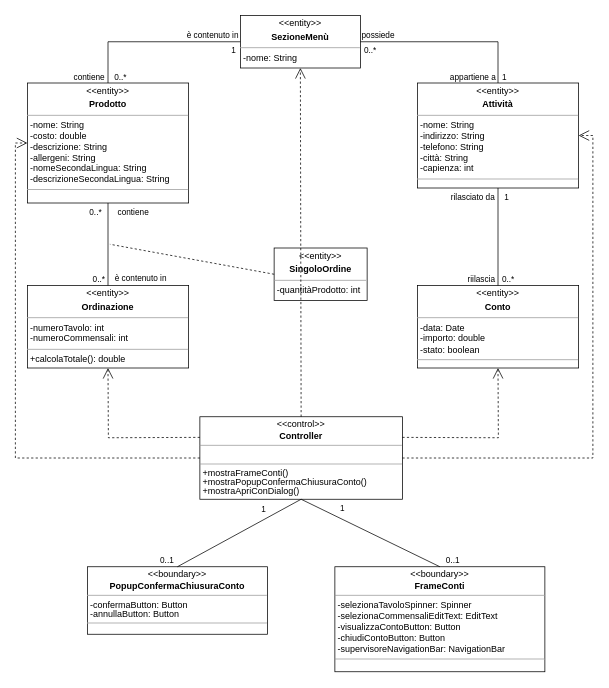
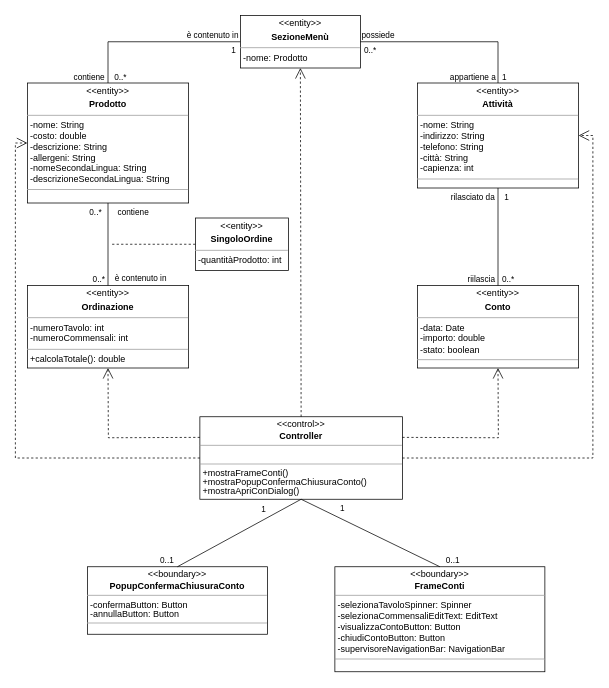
  <mxCell id="0" />
  <mxCell id="1" parent="0" />
  <mxCell id="2" value="&lt;p style=&quot;margin: 4px 0px 0px; text-align: center; line-height: 100%;&quot;&gt;&amp;lt;&amp;lt;boundary&amp;gt;&amp;gt;&lt;/p&gt;&lt;p style=&quot;margin: 4px 0px 0px; text-align: center; line-height: 100%;&quot;&gt;&lt;b&gt;FrameConti&lt;/b&gt;&lt;/p&gt;&lt;hr size=&quot;1&quot;&gt;&lt;p style=&quot;border-color: var(--border-color); margin: 0px 0px 0px 4px;&quot;&gt;&lt;span style=&quot;background-color: initial;&quot;&gt;-selezionaTavoloSpinner: Spinner&lt;/span&gt;&lt;/p&gt;&lt;p style=&quot;border-color: var(--border-color); margin: 0px 0px 0px 4px;&quot;&gt;-selezionaCommensaliEditText: EditText&lt;/p&gt;&lt;p style=&quot;border-color: var(--border-color); margin: 0px 0px 0px 4px;&quot;&gt;-visualizzaContoButton: Button&lt;/p&gt;&lt;p style=&quot;border-color: var(--border-color); margin: 0px 0px 0px 4px;&quot;&gt;-chiudiContoButton: Button&lt;/p&gt;&lt;p style=&quot;margin:0px;margin-left:4px;&quot;&gt;-supervisoreNavigationBar: NavigationBar&lt;/p&gt;&lt;hr size=&quot;1&quot;&gt;&lt;p style=&quot;margin:0px;margin-left:4px;&quot;&gt;&lt;br&gt;&lt;/p&gt;" style="verticalAlign=top;align=left;overflow=fill;fontSize=12;fontFamily=Helvetica;html=1;spacing=2;" parent="1" vertex="1"><mxGeometry x="446" y="755" width="280" height="140" as="geometry" /></mxCell>
  <mxCell id="3" value="&lt;p style=&quot;margin: 4px 0px 0px; text-align: center; line-height: 100%;&quot;&gt;&amp;lt;&amp;lt;boundary&amp;gt;&amp;gt;&lt;/p&gt;&lt;p style=&quot;margin: 4px 0px 0px; text-align: center; line-height: 100%;&quot;&gt;&lt;b&gt;PopupConfermaChiusuraConto&lt;/b&gt;&lt;/p&gt;&lt;hr style=&quot;line-height: 100%;&quot; size=&quot;1&quot;&gt;&lt;p style=&quot;margin: 0px 0px 0px 4px; line-height: 100%;&quot;&gt;&lt;span style=&quot;background-color: initial;&quot;&gt;-confermaButton: Button&lt;/span&gt;&lt;br&gt;&lt;/p&gt;&lt;p style=&quot;margin: 0px 0px 0px 4px; line-height: 100%;&quot;&gt;-annullaButton: Button&lt;/p&gt;&lt;hr style=&quot;line-height: 100%;&quot; size=&quot;1&quot;&gt;&lt;p style=&quot;margin: 0px 0px 0px 4px; line-height: 100%;&quot;&gt;&lt;br&gt;&lt;/p&gt;" style="verticalAlign=top;align=left;overflow=fill;fontSize=12;fontFamily=Helvetica;html=1;" parent="1" vertex="1"><mxGeometry x="116" y="755" width="240" height="90" as="geometry" /></mxCell>
  <mxCell id="4" value="&lt;p style=&quot;margin: 4px 0px 0px; text-align: center; line-height: 100%;&quot;&gt;&amp;lt;&amp;lt;control&amp;gt;&amp;gt;&lt;/p&gt;&lt;p style=&quot;margin: 4px 0px 0px; text-align: center; line-height: 100%;&quot;&gt;&lt;b&gt;Controller&lt;/b&gt;&lt;/p&gt;&lt;hr size=&quot;1&quot;&gt;&lt;p style=&quot;margin: 0px 0px 0px 4px; line-height: 100%;&quot;&gt;&lt;br&gt;&lt;/p&gt;&lt;hr size=&quot;1&quot;&gt;&lt;p style=&quot;margin: 0px 0px 0px 4px; line-height: 100%;&quot;&gt;&lt;span style=&quot;background-color: initial;&quot;&gt;+mostraFrameConti()&lt;/span&gt;&lt;br&gt;&lt;/p&gt;&lt;p style=&quot;margin: 0px 0px 0px 4px; line-height: 100%;&quot;&gt;+mostraPopupConfermaChiusuraConto()&lt;/p&gt;&lt;p style=&quot;margin: 0px 0px 0px 4px; line-height: 100%;&quot;&gt;+mostraApriConDialog()&lt;/p&gt;&lt;p style=&quot;margin: 0px 0px 0px 4px; line-height: 100%;&quot;&gt;&lt;br&gt;&lt;/p&gt;" style="verticalAlign=top;align=left;overflow=fill;fontSize=12;fontFamily=Helvetica;html=1;" parent="1" vertex="1"><mxGeometry x="266" y="555" width="270" height="110" as="geometry" /></mxCell>
  <mxCell id="5" value="" style="endArrow=none;html=1;rounded=0;entryX=0.5;entryY=1;entryDx=0;entryDy=0;exitX=0.5;exitY=0;exitDx=0;exitDy=0;" parent="1" source="3" target="4" edge="1"><mxGeometry width="50" height="50" relative="1" as="geometry"><mxPoint x="306" y="735" as="sourcePoint" /><mxPoint x="356" y="685" as="targetPoint" /></mxGeometry></mxCell>
  <mxCell id="6" value="0..1" style="edgeLabel;html=1;align=center;verticalAlign=middle;resizable=0;points=[];labelBackgroundColor=none;" parent="5" vertex="1" connectable="0"><mxGeometry x="-0.683" relative="1" as="geometry"><mxPoint x="-41" y="5" as="offset" /></mxGeometry></mxCell>
  <mxCell id="7" value="1" style="edgeLabel;html=1;align=center;verticalAlign=middle;resizable=0;points=[];" parent="5" vertex="1" connectable="0"><mxGeometry x="0.442" y="2" relative="1" as="geometry"><mxPoint x="-4" y="-11" as="offset" /></mxGeometry></mxCell>
  <mxCell id="8" value="" style="endArrow=none;html=1;rounded=0;entryX=0.5;entryY=1;entryDx=0;entryDy=0;exitX=0.5;exitY=0;exitDx=0;exitDy=0;" parent="1" source="2" target="4" edge="1"><mxGeometry width="50" height="50" relative="1" as="geometry"><mxPoint x="396" y="745" as="sourcePoint" /><mxPoint x="446" y="695" as="targetPoint" /></mxGeometry></mxCell>
  <mxCell id="9" value="0..1" style="edgeLabel;html=1;align=center;verticalAlign=middle;resizable=0;points=[];labelBackgroundColor=none;" parent="8" vertex="1" connectable="0"><mxGeometry x="-0.411" y="-1" relative="1" as="geometry"><mxPoint x="71" y="19" as="offset" /></mxGeometry></mxCell>
  <mxCell id="10" value="1" style="edgeLabel;html=1;align=center;verticalAlign=middle;resizable=0;points=[];" parent="8" vertex="1" connectable="0"><mxGeometry x="0.568" relative="1" as="geometry"><mxPoint x="14" y="-8" as="offset" /></mxGeometry></mxCell>
  <mxCell id="11" value="&lt;p style=&quot;text-align: center; margin: 4px 0px 0px;&quot;&gt;&amp;lt;&amp;lt;entity&amp;gt;&amp;gt;&lt;/p&gt;&lt;p style=&quot;text-align: center; margin: 4px 0px 0px;&quot;&gt;&lt;b&gt;Ordinazione&lt;/b&gt;&lt;/p&gt;&lt;hr size=&quot;1&quot;&gt;&lt;p style=&quot;margin:0px;margin-left:4px;&quot;&gt;-numeroTavolo: int&lt;/p&gt;&lt;p style=&quot;margin:0px;margin-left:4px;&quot;&gt;-numeroCommensali: int&lt;/p&gt;&lt;hr size=&quot;1&quot;&gt;&lt;p style=&quot;margin:0px;margin-left:4px;&quot;&gt;+calcolaTotale(): double&lt;/p&gt;" style="verticalAlign=top;align=left;overflow=fill;fontSize=12;fontFamily=Helvetica;html=1;" parent="1" vertex="1"><mxGeometry x="36" y="380" width="215" height="110" as="geometry" /></mxCell>
  <mxCell id="12" value="&lt;p style=&quot;margin:0px;margin-top:4px;text-align:center;&quot;&gt;&amp;lt;&amp;lt;entity&amp;gt;&amp;gt;&lt;/p&gt;&lt;p style=&quot;margin:0px;margin-top:4px;text-align:center;&quot;&gt;&lt;b&gt;Prodotto&lt;/b&gt;&lt;/p&gt;&lt;hr size=&quot;1&quot;&gt;&lt;p style=&quot;margin:0px;margin-left:4px;&quot;&gt;-nome: String&lt;br&gt;&lt;/p&gt;&lt;p style=&quot;margin:0px;margin-left:4px;&quot;&gt;-costo: double&lt;/p&gt;&lt;p style=&quot;margin:0px;margin-left:4px;&quot;&gt;-descrizione: String&lt;/p&gt;&lt;p style=&quot;margin:0px;margin-left:4px;&quot;&gt;-allergeni: String&lt;/p&gt;&lt;p style=&quot;margin:0px;margin-left:4px;&quot;&gt;-nomeSecondaLingua: String&lt;/p&gt;&lt;p style=&quot;margin:0px;margin-left:4px;&quot;&gt;-descrizioneSecondaLingua: String&lt;/p&gt;&lt;hr size=&quot;1&quot;&gt;&lt;p style=&quot;margin:0px;margin-left:4px;&quot;&gt;&lt;br&gt;&lt;/p&gt;" style="verticalAlign=top;align=left;overflow=fill;fontSize=12;fontFamily=Helvetica;html=1;" parent="1" vertex="1"><mxGeometry x="36" y="110" width="215" height="160" as="geometry" /></mxCell>
  <mxCell id="13" value="" style="endArrow=none;html=1;edgeStyle=orthogonalEdgeStyle;rounded=0;entryX=0.5;entryY=0;entryDx=0;entryDy=0;exitX=0.5;exitY=1;exitDx=0;exitDy=0;" parent="1" source="12" target="11" edge="1"><mxGeometry relative="1" as="geometry"><mxPoint x="246" y="189.5" as="sourcePoint" /><mxPoint x="406" y="189.5" as="targetPoint" /></mxGeometry></mxCell>
  <mxCell id="14" value="0..*" style="edgeLabel;resizable=0;html=1;align=left;verticalAlign=bottom;labelBackgroundColor=none;" parent="13" connectable="0" vertex="1"><mxGeometry x="-1" relative="1" as="geometry"><mxPoint x="-27" y="20" as="offset" /></mxGeometry></mxCell>
  <mxCell id="15" value="0..*" style="edgeLabel;resizable=0;html=1;align=right;verticalAlign=bottom;labelBackgroundColor=none;" parent="13" connectable="0" vertex="1"><mxGeometry x="1" relative="1" as="geometry"><mxPoint x="-4" as="offset" /></mxGeometry></mxCell>
  <mxCell id="16" value="contiene" style="edgeLabel;html=1;align=center;verticalAlign=middle;resizable=0;points=[];" parent="13" vertex="1" connectable="0"><mxGeometry x="-0.268" relative="1" as="geometry"><mxPoint x="33" y="-29" as="offset" /></mxGeometry></mxCell>
  <mxCell id="17" value="è contenuto in" style="edgeLabel;html=1;align=center;verticalAlign=middle;resizable=0;points=[];" parent="13" vertex="1" connectable="0"><mxGeometry x="0.683" y="-1" relative="1" as="geometry"><mxPoint x="44" y="7" as="offset" /></mxGeometry></mxCell>
- <mxCell id="18" value="&lt;p style=&quot;margin:0px;margin-top:4px;text-align:center;&quot;&gt;&amp;lt;&amp;lt;entity&amp;gt;&amp;gt;&lt;/p&gt;&lt;p style=&quot;margin:0px;margin-top:4px;text-align:center;&quot;&gt;&lt;b&gt;SingoloOrdine&lt;/b&gt;&lt;/p&gt;&lt;hr size=&quot;1&quot;&gt;&lt;p style=&quot;margin:0px;margin-left:4px;&quot;&gt;-quantitàProdotto: int&lt;/p&gt;&lt;hr size=&quot;1&quot;&gt;&lt;p style=&quot;margin:0px;margin-left:4px;&quot;&gt;&lt;br&gt;&lt;/p&gt;" style="verticalAlign=top;align=left;overflow=fill;fontSize=12;fontFamily=Helvetica;html=1;labelBackgroundColor=none;" parent="1" vertex="1"><mxGeometry x="365" y="330" width="124" height="70" as="geometry" /></mxCell>
+ <mxCell id="18" value="&lt;p style=&quot;margin:0px;margin-top:4px;text-align:center;&quot;&gt;&amp;lt;&amp;lt;entity&amp;gt;&amp;gt;&lt;/p&gt;&lt;p style=&quot;margin:0px;margin-top:4px;text-align:center;&quot;&gt;&lt;b&gt;SingoloOrdine&lt;/b&gt;&lt;/p&gt;&lt;hr size=&quot;1&quot;&gt;&lt;p style=&quot;margin:0px;margin-left:4px;&quot;&gt;-quantitàProdotto: int&lt;/p&gt;&lt;hr size=&quot;1&quot;&gt;&lt;p style=&quot;margin:0px;margin-left:4px;&quot;&gt;&lt;br&gt;&lt;/p&gt;" style="verticalAlign=top;align=left;overflow=fill;fontSize=12;fontFamily=Helvetica;html=1;labelBackgroundColor=none;" parent="1" vertex="1"><mxGeometry x="260" y="290" width="124" height="70" as="geometry" /></mxCell>
  <mxCell id="19" value="" style="endArrow=none;html=1;rounded=0;dashed=1;exitX=0;exitY=0.5;exitDx=0;exitDy=0;" parent="1" source="18" edge="1"><mxGeometry width="50" height="50" relative="1" as="geometry"><mxPoint x="406" y="120" as="sourcePoint" /><mxPoint x="146" y="325" as="targetPoint" /></mxGeometry></mxCell>
  <mxCell id="20" value="&lt;p style=&quot;margin:0px;margin-top:4px;text-align:center;&quot;&gt;&amp;lt;&amp;lt;entity&amp;gt;&amp;gt;&lt;/p&gt;&lt;p style=&quot;margin:0px;margin-top:4px;text-align:center;&quot;&gt;&lt;b&gt;Attività&lt;/b&gt;&lt;/p&gt;&lt;hr size=&quot;1&quot;&gt;&lt;p style=&quot;margin:0px;margin-left:4px;&quot;&gt;-nome: String&lt;br&gt;&lt;/p&gt;&lt;p style=&quot;margin:0px;margin-left:4px;&quot;&gt;-indirizzo: String&lt;/p&gt;&lt;p style=&quot;margin:0px;margin-left:4px;&quot;&gt;-telefono: String&lt;/p&gt;&lt;p style=&quot;margin:0px;margin-left:4px;&quot;&gt;-città: String&lt;/p&gt;&lt;p style=&quot;margin:0px;margin-left:4px;&quot;&gt;-capienza: int&lt;/p&gt;&lt;hr size=&quot;1&quot;&gt;&lt;p style=&quot;margin:0px;margin-left:4px;&quot;&gt;&lt;br&gt;&lt;/p&gt;" style="verticalAlign=top;align=left;overflow=fill;fontSize=12;fontFamily=Helvetica;html=1;" parent="1" vertex="1"><mxGeometry x="556" y="110" width="215" height="140" as="geometry" /></mxCell>
  <mxCell id="21" value="&lt;p style=&quot;text-align: center; margin: 4px 0px 0px;&quot;&gt;&amp;lt;&amp;lt;entity&amp;gt;&amp;gt;&lt;/p&gt;&lt;p style=&quot;text-align: center; margin: 4px 0px 0px;&quot;&gt;&lt;b&gt;Conto&lt;/b&gt;&lt;/p&gt;&lt;hr size=&quot;1&quot;&gt;&lt;p style=&quot;margin:0px;margin-left:4px;&quot;&gt;-data: Date&lt;/p&gt;&lt;p style=&quot;margin:0px;margin-left:4px;&quot;&gt;-importo: double&lt;/p&gt;&lt;p style=&quot;margin:0px;margin-left:4px;&quot;&gt;-stato: boolean&lt;/p&gt;&lt;hr size=&quot;1&quot;&gt;&lt;p style=&quot;margin:0px;margin-left:4px;&quot;&gt;&lt;br&gt;&lt;/p&gt;" style="verticalAlign=top;align=left;overflow=fill;fontSize=12;fontFamily=Helvetica;html=1;" parent="1" vertex="1"><mxGeometry x="556" y="380" width="215" height="110" as="geometry" /></mxCell>
  <mxCell id="22" value="" style="endArrow=none;html=1;edgeStyle=orthogonalEdgeStyle;rounded=0;exitX=0.5;exitY=1;exitDx=0;exitDy=0;entryX=0.5;entryY=0;entryDx=0;entryDy=0;" parent="1" source="20" target="21" edge="1"><mxGeometry relative="1" as="geometry"><mxPoint x="593.5" y="310" as="sourcePoint" /><mxPoint x="753.5" y="310" as="targetPoint" /></mxGeometry></mxCell>
  <mxCell id="23" value="rilasciato da" style="edgeLabel;resizable=0;html=1;align=left;verticalAlign=bottom;labelBackgroundColor=none;" parent="22" connectable="0" vertex="1"><mxGeometry x="-1" relative="1" as="geometry"><mxPoint x="-65" y="20" as="offset" /></mxGeometry></mxCell>
  <mxCell id="24" value="riilascia" style="edgeLabel;resizable=0;html=1;align=right;verticalAlign=bottom;labelBackgroundColor=none;" parent="22" connectable="0" vertex="1"><mxGeometry x="1" relative="1" as="geometry"><mxPoint x="-4" as="offset" /></mxGeometry></mxCell>
  <mxCell id="25" value="0..*" style="edgeLabel;html=1;align=center;verticalAlign=middle;resizable=0;points=[];labelBackgroundColor=none;" parent="22" vertex="1" connectable="0"><mxGeometry x="-0.249" y="-1" relative="1" as="geometry"><mxPoint x="14" y="72" as="offset" /></mxGeometry></mxCell>
  <mxCell id="26" value="1" style="edgeLabel;html=1;align=center;verticalAlign=middle;resizable=0;points=[];labelBackgroundColor=none;" parent="22" vertex="1" connectable="0"><mxGeometry x="-0.172" y="-1" relative="1" as="geometry"><mxPoint x="12" y="-43" as="offset" /></mxGeometry></mxCell>
- <mxCell id="27" value="&lt;p style=&quot;margin:0px;margin-top:4px;text-align:center;&quot;&gt;&amp;lt;&amp;lt;entity&amp;gt;&amp;gt;&lt;/p&gt;&lt;p style=&quot;margin:0px;margin-top:4px;text-align:center;&quot;&gt;&lt;b&gt;SezioneMenù&lt;/b&gt;&lt;/p&gt;&lt;hr size=&quot;1&quot;&gt;&lt;p style=&quot;margin:0px;margin-left:4px;&quot;&gt;-nome: String&lt;/p&gt;&lt;hr size=&quot;1&quot;&gt;&lt;p style=&quot;margin:0px;margin-left:4px;&quot;&gt;&lt;br&gt;&lt;/p&gt;" style="verticalAlign=top;align=left;overflow=fill;fontSize=12;fontFamily=Helvetica;html=1;labelBackgroundColor=none;" parent="1" vertex="1"><mxGeometry x="320" y="20" width="160" height="70" as="geometry" /></mxCell>
+ <mxCell id="27" value="&lt;p style=&quot;margin:0px;margin-top:4px;text-align:center;&quot;&gt;&amp;lt;&amp;lt;entity&amp;gt;&amp;gt;&lt;/p&gt;&lt;p style=&quot;margin:0px;margin-top:4px;text-align:center;&quot;&gt;&lt;b&gt;SezioneMenù&lt;/b&gt;&lt;/p&gt;&lt;hr size=&quot;1&quot;&gt;&lt;p style=&quot;margin:0px;margin-left:4px;&quot;&gt;-nome: Prodotto&lt;/p&gt;&lt;hr size=&quot;1&quot;&gt;&lt;p style=&quot;margin:0px;margin-left:4px;&quot;&gt;&lt;br&gt;&lt;/p&gt;" style="verticalAlign=top;align=left;overflow=fill;fontSize=12;fontFamily=Helvetica;html=1;labelBackgroundColor=none;" parent="1" vertex="1"><mxGeometry x="320" y="20" width="160" height="70" as="geometry" /></mxCell>
  <mxCell id="28" value="" style="endArrow=none;html=1;edgeStyle=orthogonalEdgeStyle;rounded=0;exitX=0.5;exitY=0;exitDx=0;exitDy=0;entryX=0;entryY=0.5;entryDx=0;entryDy=0;" parent="1" source="12" target="27" edge="1"><mxGeometry relative="1" as="geometry"><mxPoint x="120" y="40" as="sourcePoint" /><mxPoint x="280" y="40" as="targetPoint" /></mxGeometry></mxCell>
  <mxCell id="29" value="contiene" style="edgeLabel;resizable=0;html=1;align=left;verticalAlign=bottom;labelBackgroundColor=none;" parent="28" connectable="0" vertex="1"><mxGeometry x="-1" relative="1" as="geometry"><mxPoint x="-48" as="offset" /></mxGeometry></mxCell>
  <mxCell id="30" value="è contenuto in" style="edgeLabel;resizable=0;html=1;align=right;verticalAlign=bottom;labelBackgroundColor=none;" parent="28" connectable="0" vertex="1"><mxGeometry x="1" relative="1" as="geometry"><mxPoint x="-3" as="offset" /></mxGeometry></mxCell>
  <mxCell id="31" value="0..*" style="edgeLabel;html=1;align=center;verticalAlign=middle;resizable=0;points=[];labelBackgroundColor=none;" parent="28" vertex="1" connectable="0"><mxGeometry x="-0.635" y="-1" relative="1" as="geometry"><mxPoint x="15" y="33" as="offset" /></mxGeometry></mxCell>
  <mxCell id="32" value="1" style="edgeLabel;html=1;align=center;verticalAlign=middle;resizable=0;points=[];labelBackgroundColor=none;" parent="28" vertex="1" connectable="0"><mxGeometry x="-0.111" y="1" relative="1" as="geometry"><mxPoint x="119" y="11" as="offset" /></mxGeometry></mxCell>
  <mxCell id="33" value="" style="endArrow=none;html=1;edgeStyle=orthogonalEdgeStyle;rounded=0;exitX=1;exitY=0.5;exitDx=0;exitDy=0;entryX=0.5;entryY=0;entryDx=0;entryDy=0;" parent="1" source="27" target="20" edge="1"><mxGeometry relative="1" as="geometry"><mxPoint x="566" y="50" as="sourcePoint" /><mxPoint x="726" y="50" as="targetPoint" /></mxGeometry></mxCell>
  <mxCell id="34" value="possiede" style="edgeLabel;resizable=0;html=1;align=left;verticalAlign=bottom;labelBackgroundColor=none;" parent="33" connectable="0" vertex="1"><mxGeometry x="-1" relative="1" as="geometry" /></mxCell>
  <mxCell id="35" value="appartiene a" style="edgeLabel;resizable=0;html=1;align=right;verticalAlign=bottom;labelBackgroundColor=none;" parent="33" connectable="0" vertex="1"><mxGeometry x="1" relative="1" as="geometry"><mxPoint x="-3" as="offset" /></mxGeometry></mxCell>
  <mxCell id="36" value="0..*" style="edgeLabel;html=1;align=center;verticalAlign=middle;resizable=0;points=[];labelBackgroundColor=none;" parent="33" vertex="1" connectable="0"><mxGeometry x="-0.032" y="-1" relative="1" as="geometry"><mxPoint x="-103" y="9" as="offset" /></mxGeometry></mxCell>
  <mxCell id="37" value="1" style="edgeLabel;html=1;align=center;verticalAlign=middle;resizable=0;points=[];labelBackgroundColor=none;" parent="33" vertex="1" connectable="0"><mxGeometry x="-0.047" y="1" relative="1" as="geometry"><mxPoint x="77" y="48" as="offset" /></mxGeometry></mxCell>
  <mxCell id="38" value="" style="endArrow=open;endSize=12;dashed=1;html=1;rounded=0;exitX=0;exitY=0.25;exitDx=0;exitDy=0;entryX=0.5;entryY=1;entryDx=0;entryDy=0;" parent="1" source="4" target="11" edge="1"><mxGeometry width="160" relative="1" as="geometry"><mxPoint x="63.5" y="580" as="sourcePoint" /><mxPoint x="223.5" y="580" as="targetPoint" /><Array as="points"><mxPoint x="144" y="583" /></Array></mxGeometry></mxCell>
  <mxCell id="39" value="" style="endArrow=open;endSize=12;dashed=1;html=1;rounded=0;exitX=1;exitY=0.25;exitDx=0;exitDy=0;entryX=0.5;entryY=1;entryDx=0;entryDy=0;" parent="1" source="4" target="21" edge="1"><mxGeometry width="160" relative="1" as="geometry"><mxPoint x="566" y="580" as="sourcePoint" /><mxPoint x="726" y="580" as="targetPoint" /><Array as="points"><mxPoint x="664" y="583" /></Array></mxGeometry></mxCell>
  <mxCell id="40" value="" style="endArrow=open;endSize=12;dashed=1;html=1;rounded=0;exitX=0;exitY=0.5;exitDx=0;exitDy=0;entryX=0;entryY=0.5;entryDx=0;entryDy=0;" parent="1" source="4" target="12" edge="1"><mxGeometry width="160" relative="1" as="geometry"><mxPoint x="36" y="630" as="sourcePoint" /><mxPoint x="196" y="630" as="targetPoint" /><Array as="points"><mxPoint x="20" y="610" /><mxPoint x="20" y="190" /></Array></mxGeometry></mxCell>
  <mxCell id="41" value="" style="endArrow=open;endSize=12;dashed=1;html=1;rounded=0;exitX=1;exitY=0.5;exitDx=0;exitDy=0;entryX=1;entryY=0.5;entryDx=0;entryDy=0;" parent="1" source="4" target="20" edge="1"><mxGeometry width="160" relative="1" as="geometry"><mxPoint x="570" y="600" as="sourcePoint" /><mxPoint x="730" y="600" as="targetPoint" /><Array as="points"><mxPoint x="790" y="610" /><mxPoint x="790" y="180" /></Array></mxGeometry></mxCell>
  <mxCell id="42" value="" style="endArrow=open;endSize=12;dashed=1;html=1;rounded=0;exitX=0.5;exitY=0;exitDx=0;exitDy=0;entryX=0.5;entryY=1;entryDx=0;entryDy=0;" parent="1" source="4" target="27" edge="1"><mxGeometry width="160" relative="1" as="geometry"><mxPoint x="330" y="490" as="sourcePoint" /><mxPoint x="490" y="490" as="targetPoint" /></mxGeometry></mxCell>
